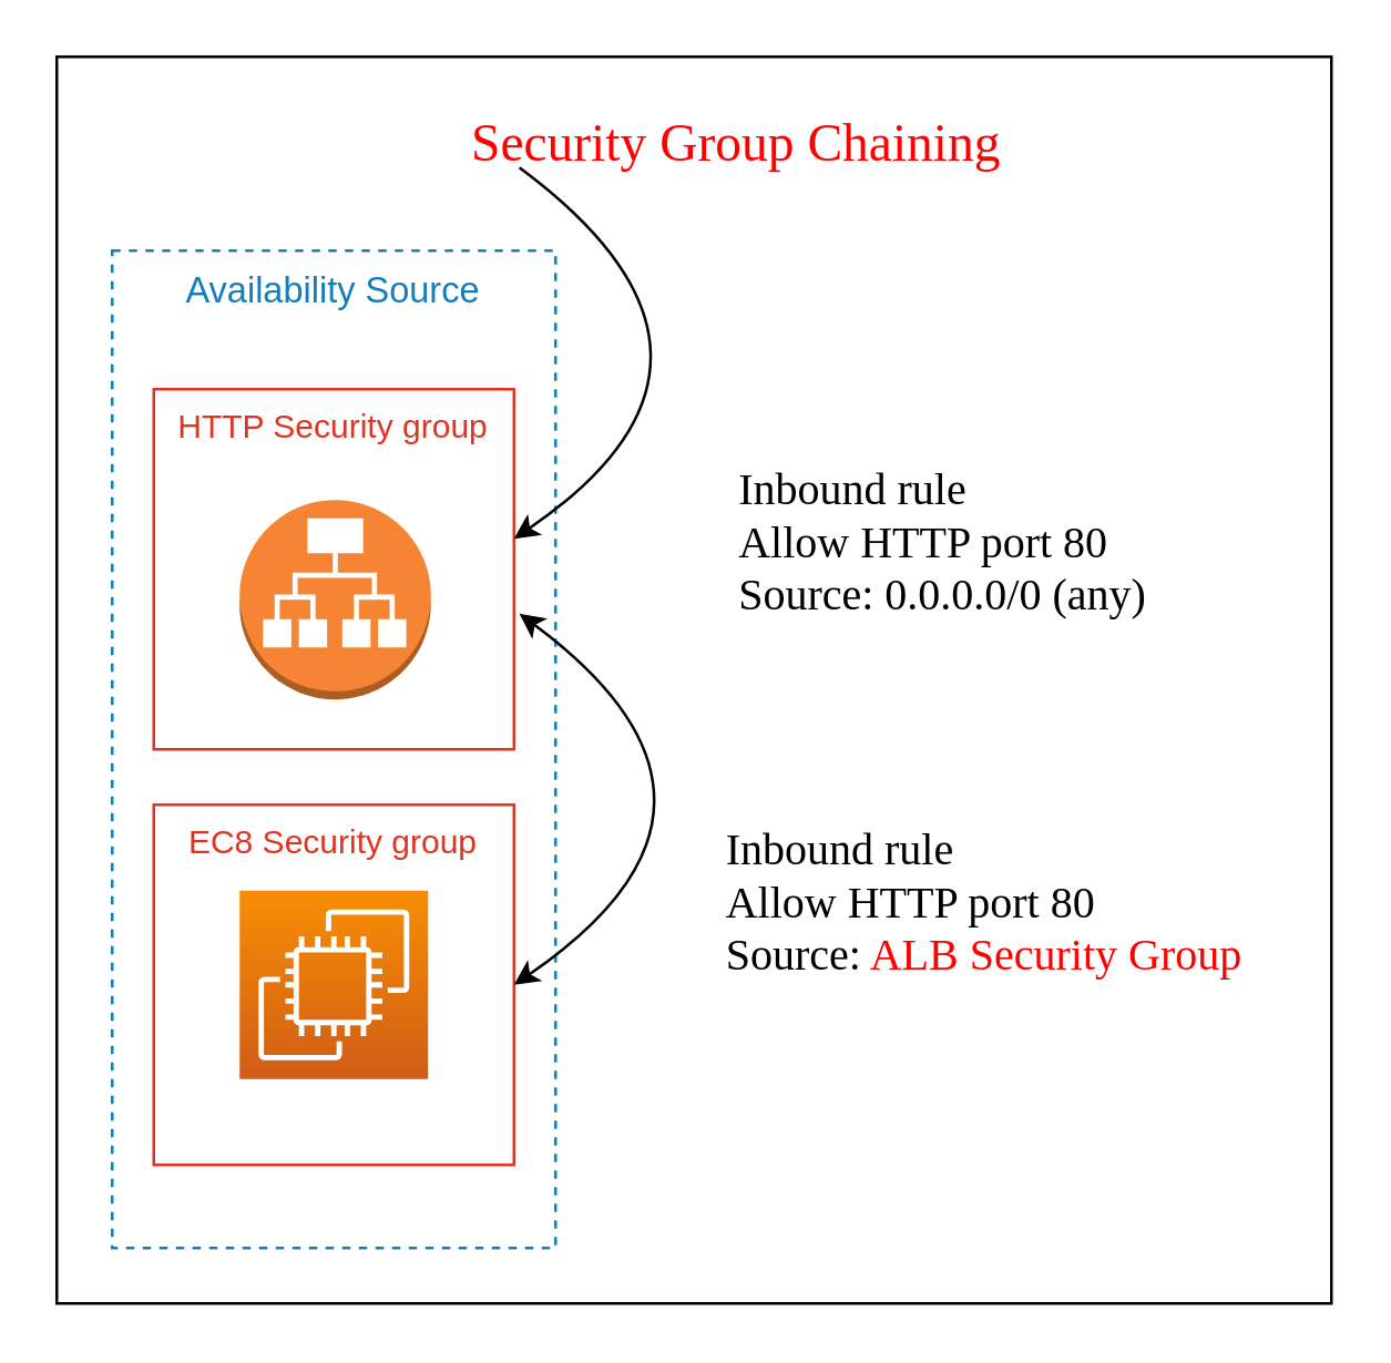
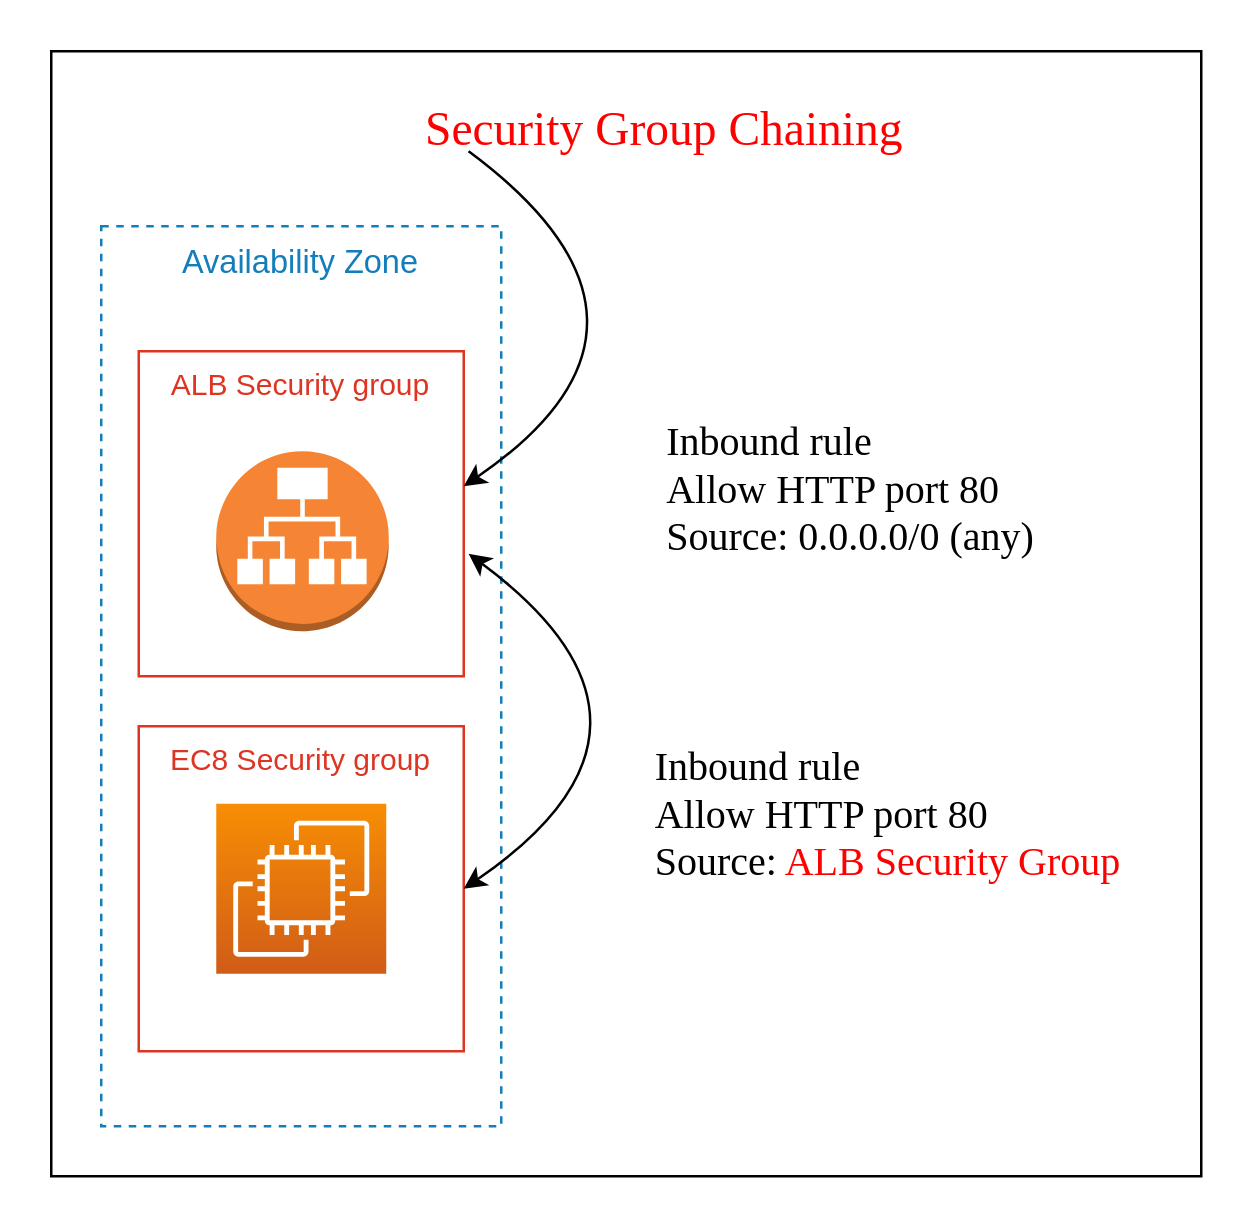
  <mxCell id="0" />
  <mxCell id="1" parent="0" />
  <mxCell id="2" value="" style="rounded=0;whiteSpace=wrap;html=1;fontFamily=Verdana;fontSize=16;fontColor=#FF0000;strokeWidth=1;" vertex="1" parent="1"><mxGeometry x="20" y="20" width="460" height="450" as="geometry" /></mxCell>
- <mxCell id="3" value="Availability Source" style="fillColor=none;strokeColor=#147EBA;dashed=1;verticalAlign=top;fontStyle=0;fontColor=#147EBA;fontSize=13;" vertex="1" parent="1"><mxGeometry x="40" y="90" width="160" height="360" as="geometry" /></mxCell>
- <mxCell id="4" value="HTTP Security group" style="fillColor=none;strokeColor=#DD3522;verticalAlign=top;fontStyle=0;fontColor=#DD3522;" vertex="1" parent="1"><mxGeometry x="55" y="140" width="130" height="130" as="geometry" /></mxCell>
+ <mxCell id="3" value="Availability Zone" style="fillColor=none;strokeColor=#147EBA;dashed=1;verticalAlign=top;fontStyle=0;fontColor=#147EBA;fontSize=13;" vertex="1" parent="1"><mxGeometry x="40" y="90" width="160" height="360" as="geometry" /></mxCell>
+ <mxCell id="4" value="ALB Security group" style="fillColor=none;strokeColor=#DD3522;verticalAlign=top;fontStyle=0;fontColor=#DD3522;" vertex="1" parent="1"><mxGeometry x="55" y="140" width="130" height="130" as="geometry" /></mxCell>
  <mxCell id="5" value="EC8 Security group" style="fillColor=none;strokeColor=#DD3522;verticalAlign=top;fontStyle=0;fontColor=#DD3522;" vertex="1" parent="1"><mxGeometry x="55" y="290" width="130" height="130" as="geometry" /></mxCell>
  <mxCell id="6" value="" style="sketch=0;points=[[0,0,0],[0.25,0,0],[0.5,0,0],[0.75,0,0],[1,0,0],[0,1,0],[0.25,1,0],[0.5,1,0],[0.75,1,0],[1,1,0],[0,0.25,0],[0,0.5,0],[0,0.75,0],[1,0.25,0],[1,0.5,0],[1,0.75,0]];outlineConnect=0;fontColor=#232F3E;gradientColor=#F78E04;gradientDirection=north;fillColor=#D05C17;strokeColor=#ffffff;dashed=0;verticalLabelPosition=bottom;verticalAlign=top;align=center;html=1;fontSize=12;fontStyle=0;aspect=fixed;shape=mxgraph.aws4.resourceIcon;resIcon=mxgraph.aws4.ec2;" vertex="1" parent="1"><mxGeometry x="86" y="321" width="68" height="68" as="geometry" /></mxCell>
  <mxCell id="7" value="" style="outlineConnect=0;dashed=0;verticalLabelPosition=bottom;verticalAlign=top;align=center;html=1;shape=mxgraph.aws3.application_load_balancer;fillColor=#F58534;gradientColor=none;strokeWidth=1;" vertex="1" parent="1"><mxGeometry x="86" y="180" width="69" height="72" as="geometry" /></mxCell>
  <mxCell id="8" value="" style="endArrow=classic;startArrow=classic;html=1;fontSize=16;entryX=1.015;entryY=0.623;entryDx=0;entryDy=0;entryPerimeter=0;exitX=1;exitY=0.5;exitDx=0;exitDy=0;curved=1;" edge="1" parent="1" source="5" target="4"><mxGeometry width="50" height="50" relative="1" as="geometry"><mxPoint x="180" y="400" as="sourcePoint" /><mxPoint x="310" y="260" as="targetPoint" /><Array as="points"><mxPoint x="280" y="290" /></Array></mxGeometry></mxCell>
  <mxCell id="9" value="" style="endArrow=none;startArrow=classic;html=1;fontSize=16;entryX=1.015;entryY=0.623;entryDx=0;entryDy=0;entryPerimeter=0;exitX=1;exitY=0.5;exitDx=0;exitDy=0;curved=1;endFill=0;" edge="1" parent="1"><mxGeometry width="50" height="50" relative="1" as="geometry"><mxPoint x="185" y="194.01" as="sourcePoint" /><mxPoint x="186.95" y="60" as="targetPoint" /><Array as="points"><mxPoint x="280" y="129.01" /></Array></mxGeometry></mxCell>
  <mxCell id="10" value="&lt;div style=&quot;text-align: left&quot;&gt;&lt;span&gt;&lt;font face=&quot;Verdana&quot;&gt;Inbound rule&lt;/font&gt;&lt;/span&gt;&lt;/div&gt;&lt;div style=&quot;text-align: left&quot;&gt;&lt;span&gt;&lt;font face=&quot;Verdana&quot;&gt;Allow HTTP port 80&lt;/font&gt;&lt;/span&gt;&lt;/div&gt;&lt;div style=&quot;text-align: left&quot;&gt;&lt;span&gt;&lt;font face=&quot;Verdana&quot;&gt;Source: 0.0.0.0/0 (any)&lt;/font&gt;&lt;/span&gt;&lt;/div&gt;" style="text;html=1;strokeColor=none;fillColor=none;align=center;verticalAlign=middle;whiteSpace=wrap;rounded=0;fontSize=16;" vertex="1" parent="1"><mxGeometry x="240" y="160" width="200" height="70" as="geometry" /></mxCell>
  <mxCell id="11" value="&lt;div style=&quot;text-align: left&quot;&gt;&lt;span&gt;&lt;font face=&quot;Verdana&quot;&gt;Inbound rule&lt;/font&gt;&lt;/span&gt;&lt;/div&gt;&lt;div style=&quot;text-align: left&quot;&gt;&lt;span&gt;&lt;font face=&quot;Verdana&quot;&gt;Allow HTTP port 80&lt;/font&gt;&lt;/span&gt;&lt;/div&gt;&lt;div style=&quot;text-align: left&quot;&gt;&lt;font face=&quot;Verdana&quot;&gt;Source: &lt;font color=&quot;#ff0000&quot;&gt;ALB Security Group&lt;/font&gt;&lt;/font&gt;&lt;/div&gt;" style="text;html=1;strokeColor=none;fillColor=none;align=center;verticalAlign=middle;whiteSpace=wrap;rounded=0;fontSize=16;" vertex="1" parent="1"><mxGeometry x="240" y="290" width="230" height="70" as="geometry" /></mxCell>
  <mxCell id="12" value="&lt;font style=&quot;font-weight: normal ; font-size: 19px&quot;&gt;Security Group Chaining&lt;/font&gt;" style="text;strokeColor=none;fillColor=none;html=1;fontSize=24;fontStyle=1;verticalAlign=middle;align=center;fontFamily=Verdana;fontColor=#FF0000;" vertex="1" parent="1"><mxGeometry x="215" y="30" width="100" height="40" as="geometry" /></mxCell>
